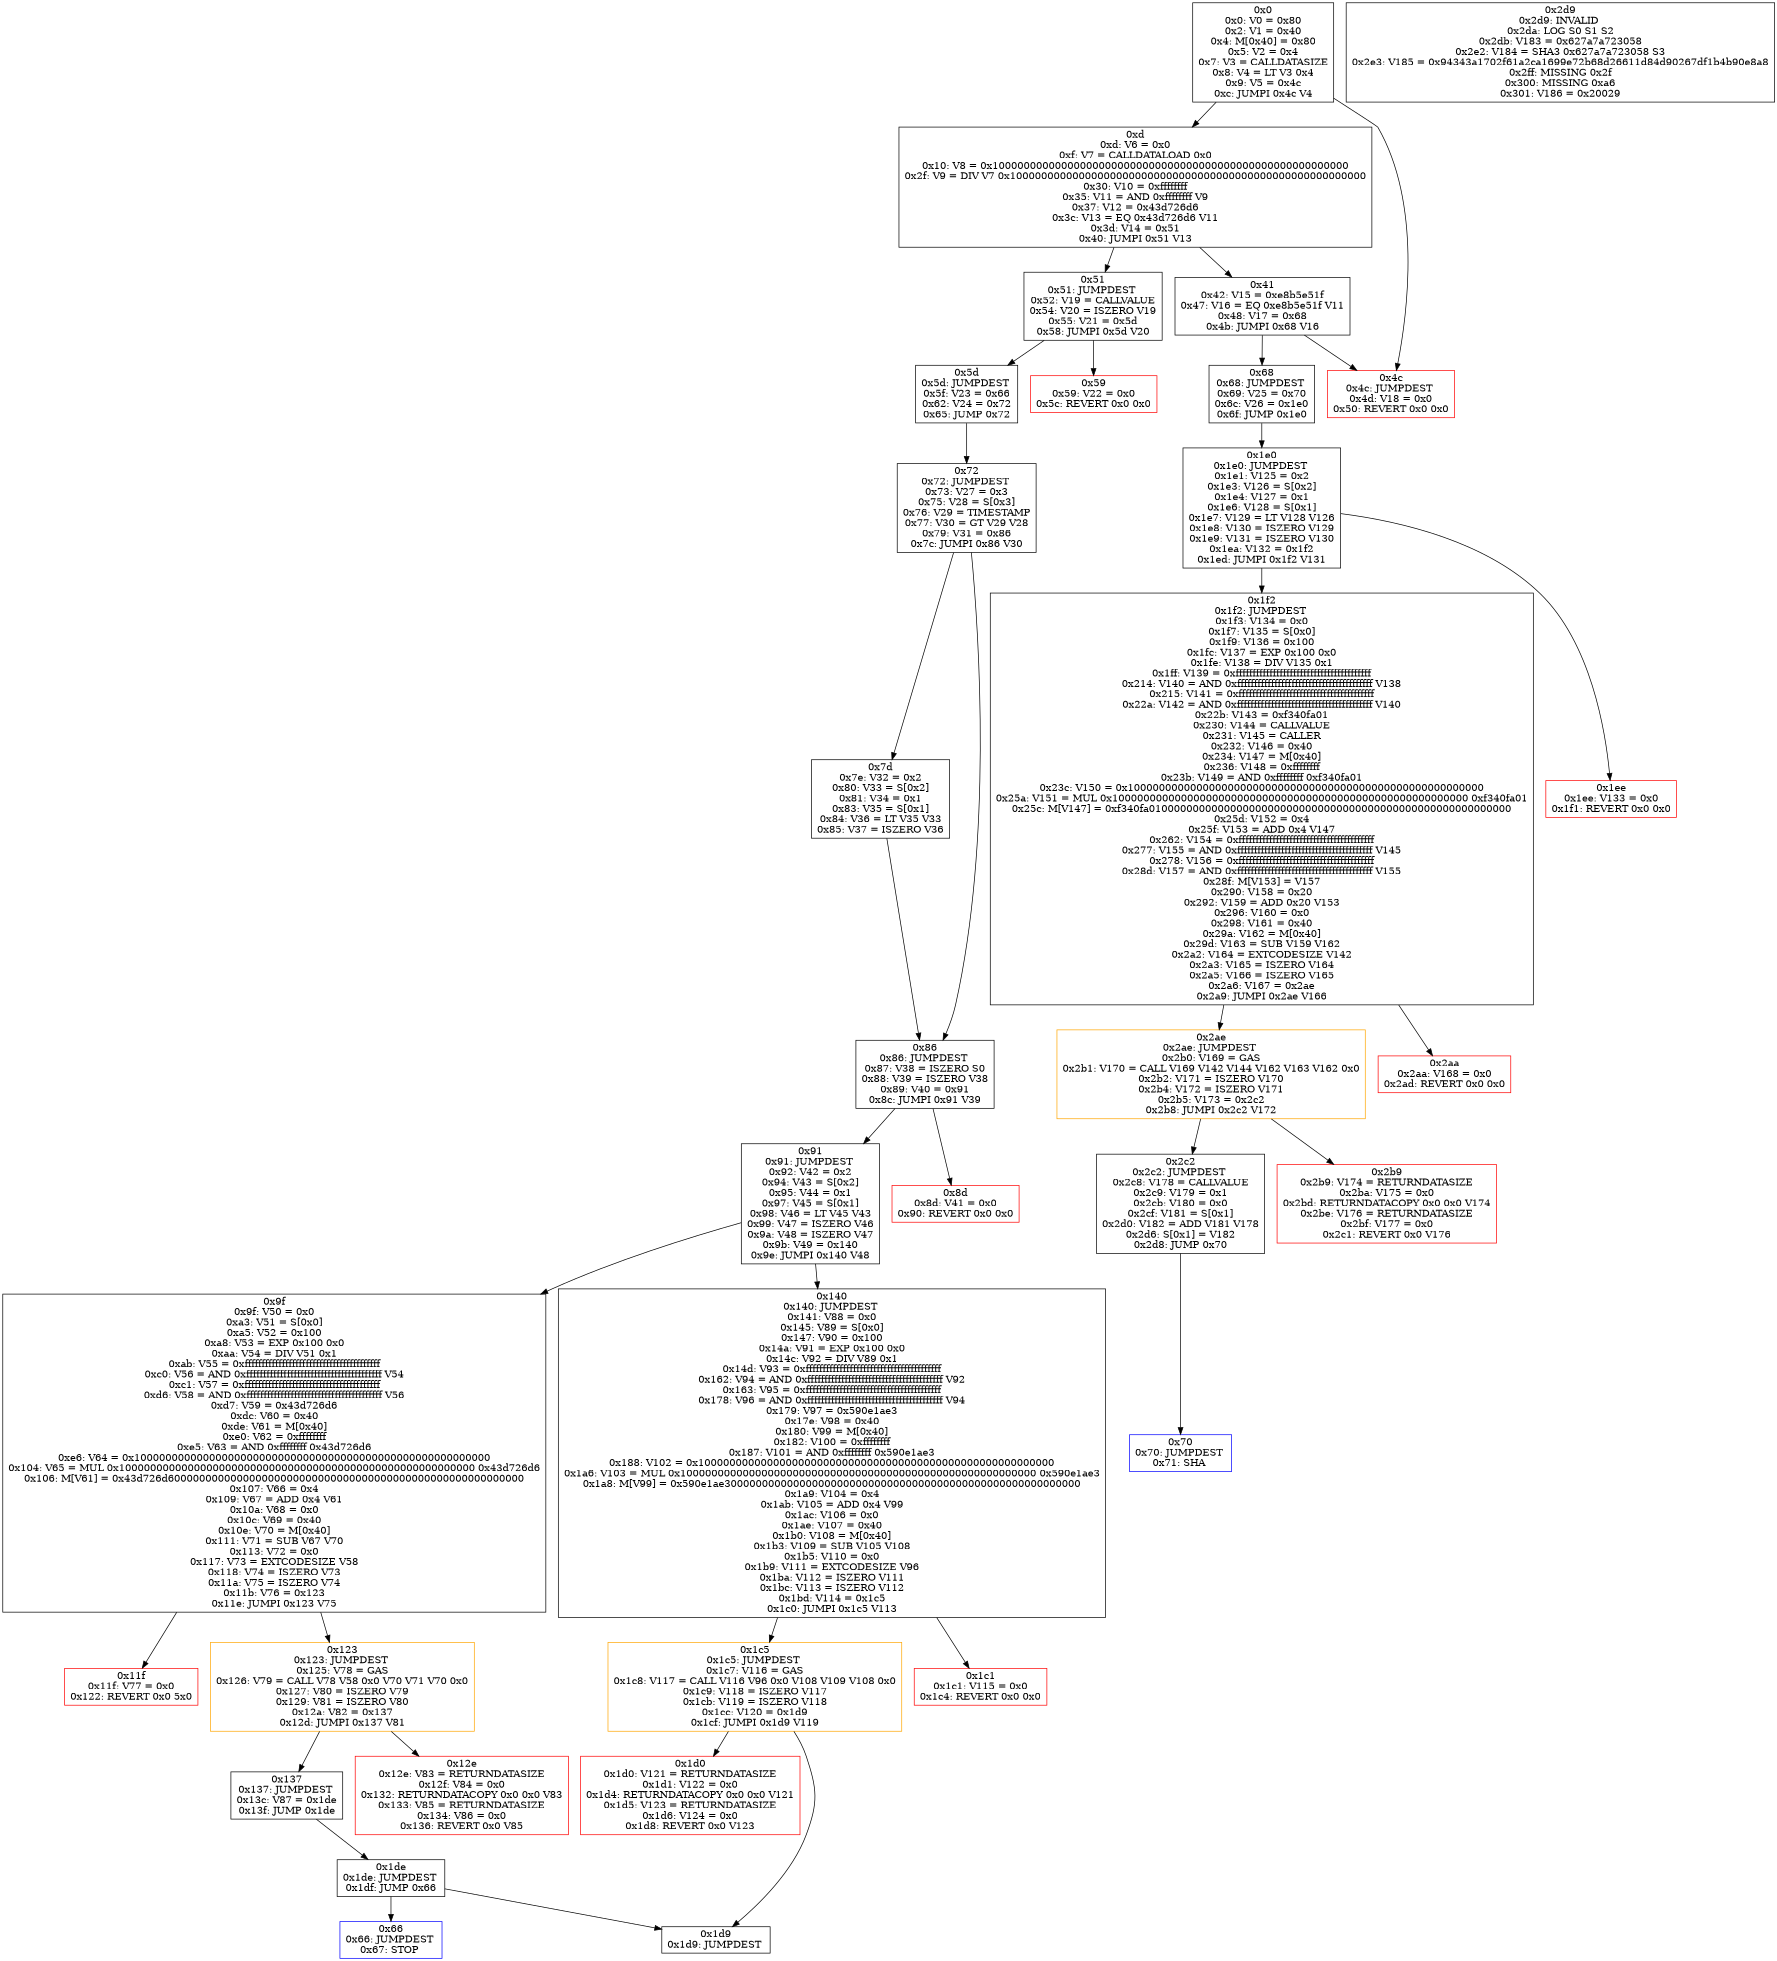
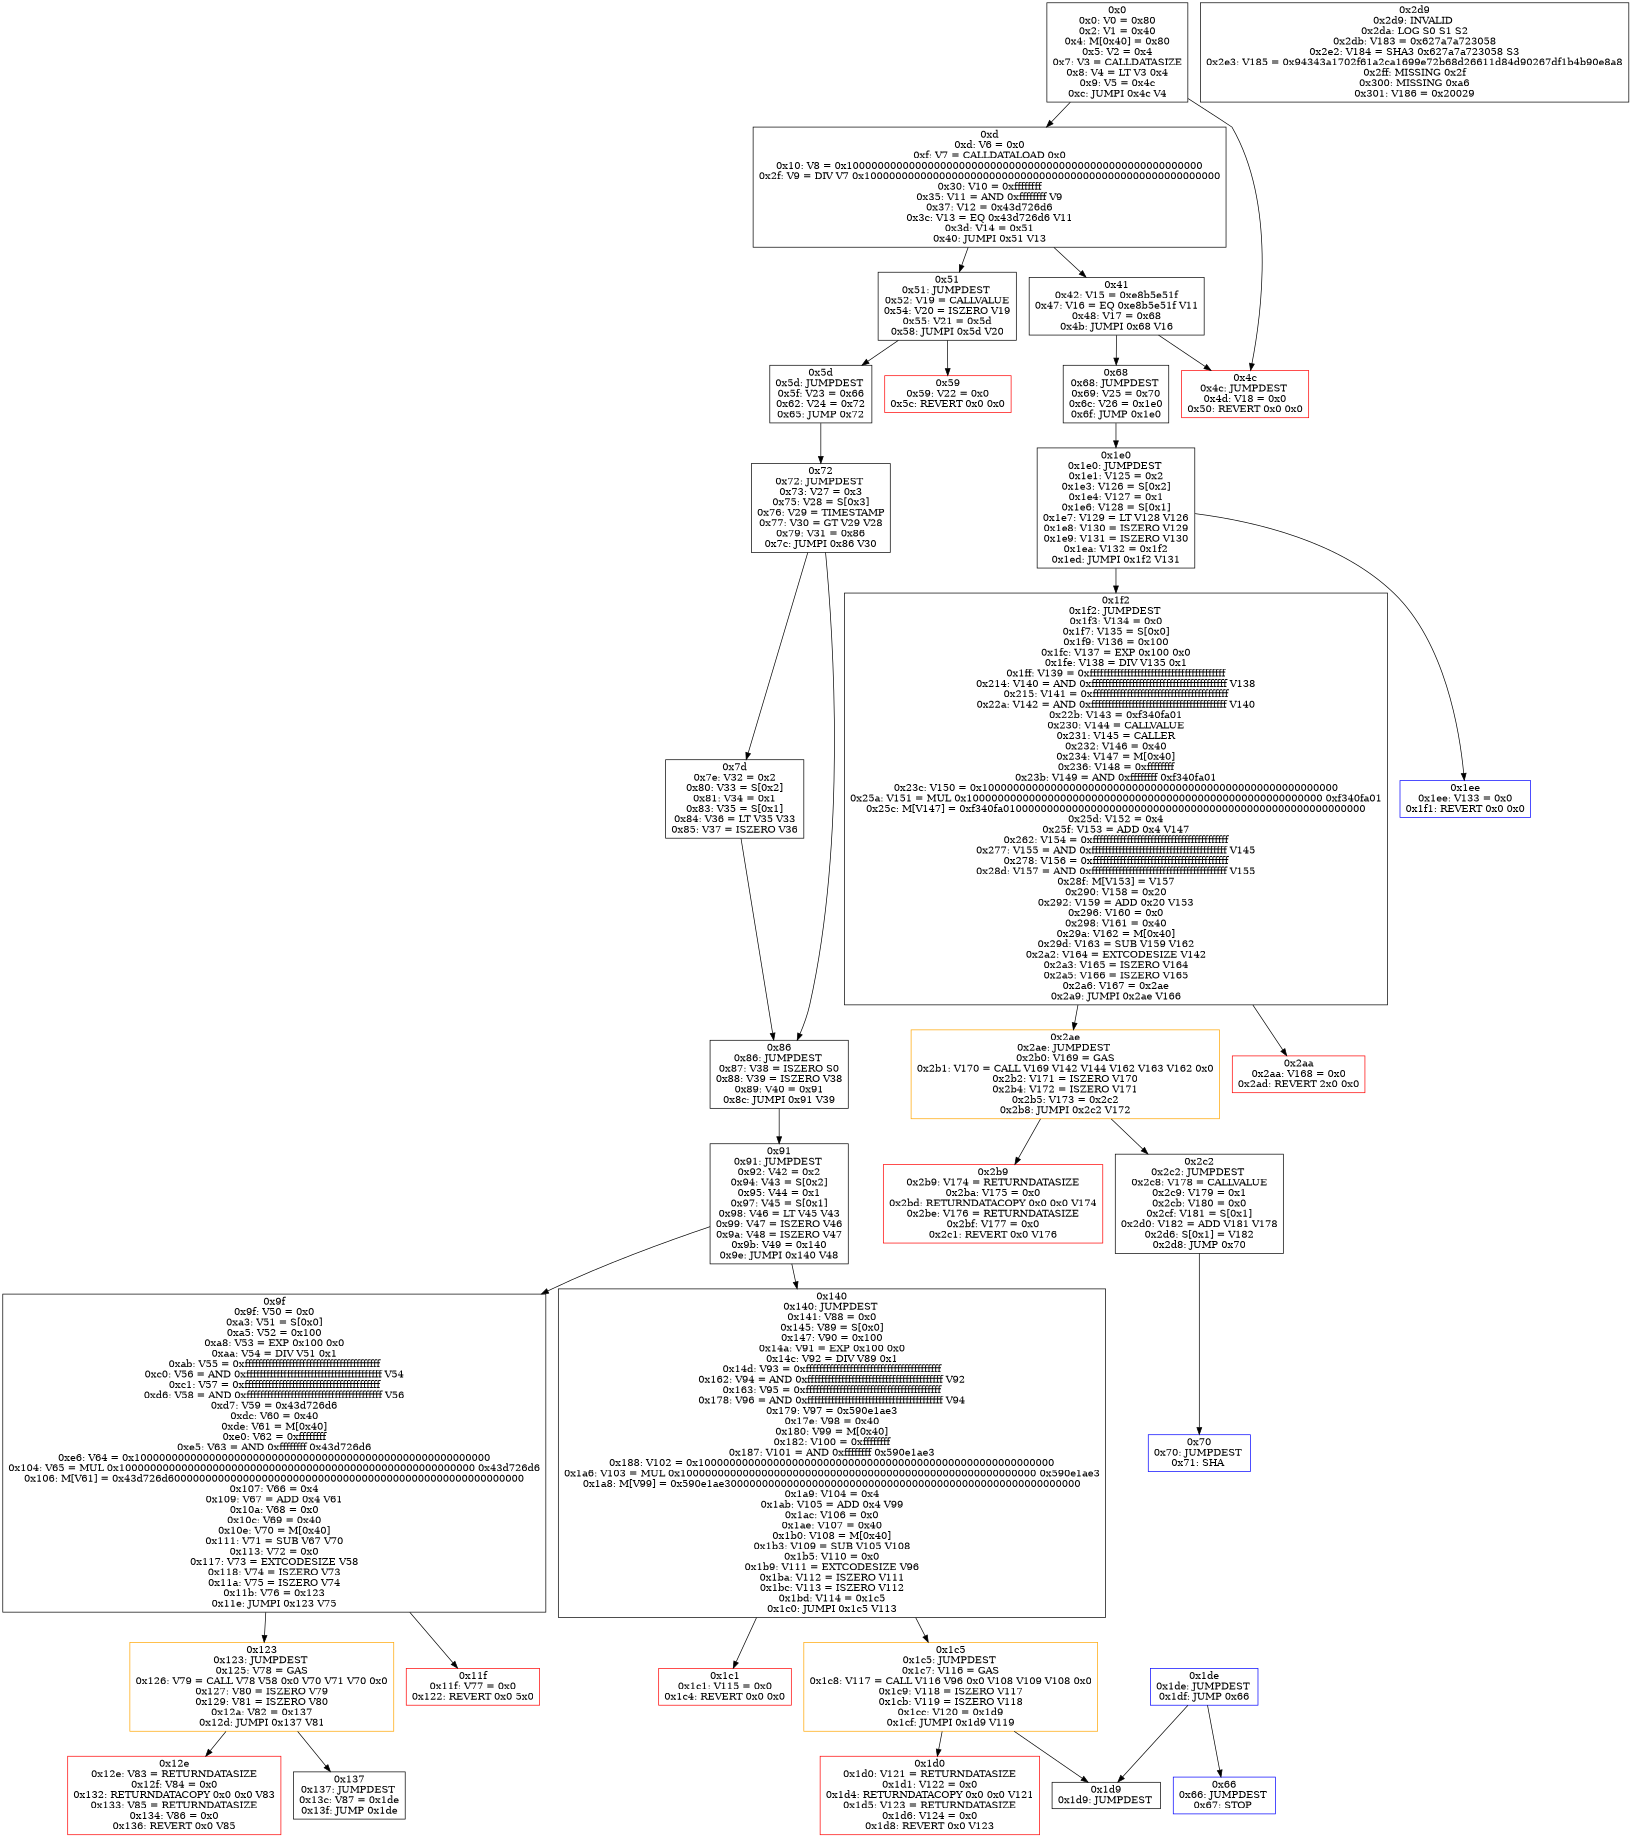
  digraph {
    bgcolor=white
    node [color=black shape=box]
    n1 [label="0x0\n0x0: V0 = 0x80\n0x2: V1 = 0x40\n0x4: M[0x40] = 0x80\n0x5: V2 = 0x4\n0x7: V3 = CALLDATASIZE\n0x8: V4 = LT V3 0x4\n0x9: V5 = 0x4c\n0xc: JUMPI 0x4c V4\n"]
    n2 [label="0xd\n0xd: V6 = 0x0\n0xf: V7 = CALLDATALOAD 0x0\n0x10: V8 = 0x100000000000000000000000000000000000000000000000000000000\n0x2f: V9 = DIV V7 0x100000000000000000000000000000000000000000000000000000000\n0x30: V10 = 0xffffffff\n0x35: V11 = AND 0xffffffff V9\n0x37: V12 = 0x43d726d6\n0x3c: V13 = EQ 0x43d726d6 V11\n0x3d: V14 = 0x51\n0x40: JUMPI 0x51 V13\n"]
    n3 [color=red label="0x4c\n0x4c: JUMPDEST \n0x4d: V18 = 0x0\n0x50: REVERT 0x0 0x0\n"]
    n4 [label="0x41\n0x42: V15 = 0xe8b5e51f\n0x47: V16 = EQ 0xe8b5e51f V11\n0x48: V17 = 0x68\n0x4b: JUMPI 0x68 V16\n"]
    n5 [label="0x51\n0x51: JUMPDEST \n0x52: V19 = CALLVALUE\n0x54: V20 = ISZERO V19\n0x55: V21 = 0x5d\n0x58: JUMPI 0x5d V20\n"]
    n6 [label="0x68\n0x68: JUMPDEST \n0x69: V25 = 0x70\n0x6c: V26 = 0x1e0\n0x6f: JUMP 0x1e0\n"]
    n7 [label="0x5d\n0x5d: JUMPDEST \n0x5f: V23 = 0x66\n0x62: V24 = 0x72\n0x65: JUMP 0x72\n"]
    n8 [color=red label="0x59\n0x59: V22 = 0x0\n0x5c: REVERT 0x0 0x0\n"]
    n9 [label="0x1e0\n0x1e0: JUMPDEST \n0x1e1: V125 = 0x2\n0x1e3: V126 = S[0x2]\n0x1e4: V127 = 0x1\n0x1e6: V128 = S[0x1]\n0x1e7: V129 = LT V128 V126\n0x1e8: V130 = ISZERO V129\n0x1e9: V131 = ISZERO V130\n0x1ea: V132 = 0x1f2\n0x1ed: JUMPI 0x1f2 V131\n"]
    n10 [label="0x72\n0x72: JUMPDEST \n0x73: V27 = 0x3\n0x75: V28 = S[0x3]\n0x76: V29 = TIMESTAMP\n0x77: V30 = GT V29 V28\n0x79: V31 = 0x86\n0x7c: JUMPI 0x86 V30\n"]
    n11 [label="0x1f2\n0x1f2: JUMPDEST \n0x1f3: V134 = 0x0\n0x1f7: V135 = S[0x0]\n0x1f9: V136 = 0x100\n0x1fc: V137 = EXP 0x100 0x0\n0x1fe: V138 = DIV V135 0x1\n0x1ff: V139 = 0xffffffffffffffffffffffffffffffffffffffff\n0x214: V140 = AND 0xffffffffffffffffffffffffffffffffffffffff V138\n0x215: V141 = 0xffffffffffffffffffffffffffffffffffffffff\n0x22a: V142 = AND 0xffffffffffffffffffffffffffffffffffffffff V140\n0x22b: V143 = 0xf340fa01\n0x230: V144 = CALLVALUE\n0x231: V145 = CALLER\n0x232: V146 = 0x40\n0x234: V147 = M[0x40]\n0x236: V148 = 0xffffffff\n0x23b: V149 = AND 0xffffffff 0xf340fa01\n0x23c: V150 = 0x100000000000000000000000000000000000000000000000000000000\n0x25a: V151 = MUL 0x100000000000000000000000000000000000000000000000000000000 0xf340fa01\n0x25c: M[V147] = 0xf340fa0100000000000000000000000000000000000000000000000000000000\n0x25d: V152 = 0x4\n0x25f: V153 = ADD 0x4 V147\n0x262: V154 = 0xffffffffffffffffffffffffffffffffffffffff\n0x277: V155 = AND 0xffffffffffffffffffffffffffffffffffffffff V145\n0x278: V156 = 0xffffffffffffffffffffffffffffffffffffffff\n0x28d: V157 = AND 0xffffffffffffffffffffffffffffffffffffffff V155\n0x28f: M[V153] = V157\n0x290: V158 = 0x20\n0x292: V159 = ADD 0x20 V153\n0x296: V160 = 0x0\n0x298: V161 = 0x40\n0x29a: V162 = M[0x40]\n0x29d: V163 = SUB V159 V162\n0x2a2: V164 = EXTCODESIZE V142\n0x2a3: V165 = ISZERO V164\n0x2a5: V166 = ISZERO V165\n0x2a6: V167 = 0x2ae\n0x2a9: JUMPI 0x2ae V166\n"]
-   n12 [color=red label="0x1ee\n0x1ee: V133 = 0x0\n0x1f1: REVERT 0x0 0x0\n"]
+   n12 [color=blue label="0x1ee\n0x1ee: V133 = 0x0\n0x1f1: REVERT 0x0 0x0\n"]
    n13 [label="0x7d\n0x7e: V32 = 0x2\n0x80: V33 = S[0x2]\n0x81: V34 = 0x1\n0x83: V35 = S[0x1]\n0x84: V36 = LT V35 V33\n0x85: V37 = ISZERO V36\n"]
    n14 [label="0x86\n0x86: JUMPDEST \n0x87: V38 = ISZERO S0\n0x88: V39 = ISZERO V38\n0x89: V40 = 0x91\n0x8c: JUMPI 0x91 V39\n"]
    n15 [label="0x91\n0x91: JUMPDEST \n0x92: V42 = 0x2\n0x94: V43 = S[0x2]\n0x95: V44 = 0x1\n0x97: V45 = S[0x1]\n0x98: V46 = LT V45 V43\n0x99: V47 = ISZERO V46\n0x9a: V48 = ISZERO V47\n0x9b: V49 = 0x140\n0x9e: JUMPI 0x140 V48\n"]
-   n16 [color=red label="0x8d\n0x8d: V41 = 0x0\n0x90: REVERT 0x0 0x0\n"]
    n17 [color=blue label="0x66\n0x66: JUMPDEST \n0x67: STOP \n"]
-   n18 [color=red label="0x2aa\n0x2aa: V168 = 0x0\n0x2ad: REVERT 0x0 0x0\n"]
+   n18 [color=red label="0x2aa\n0x2aa: V168 = 0x0\n0x2ad: REVERT 2x0 0x0\n"]
    n19 [color=orange label="0x2ae\n0x2ae: JUMPDEST \n0x2b0: V169 = GAS\n0x2b1: V170 = CALL V169 V142 V144 V162 V163 V162 0x0\n0x2b2: V171 = ISZERO V170\n0x2b4: V172 = ISZERO V171\n0x2b5: V173 = 0x2c2\n0x2b8: JUMPI 0x2c2 V172\n"]
    n20 [color=blue label="0x70\n0x70: JUMPDEST \n0x71: SHA \n"]
    n21 [label="0x140\n0x140: JUMPDEST \n0x141: V88 = 0x0\n0x145: V89 = S[0x0]\n0x147: V90 = 0x100\n0x14a: V91 = EXP 0x100 0x0\n0x14c: V92 = DIV V89 0x1\n0x14d: V93 = 0xffffffffffffffffffffffffffffffffffffffff\n0x162: V94 = AND 0xffffffffffffffffffffffffffffffffffffffff V92\n0x163: V95 = 0xffffffffffffffffffffffffffffffffffffffff\n0x178: V96 = AND 0xffffffffffffffffffffffffffffffffffffffff V94\n0x179: V97 = 0x590e1ae3\n0x17e: V98 = 0x40\n0x180: V99 = M[0x40]\n0x182: V100 = 0xffffffff\n0x187: V101 = AND 0xffffffff 0x590e1ae3\n0x188: V102 = 0x100000000000000000000000000000000000000000000000000000000\n0x1a6: V103 = MUL 0x100000000000000000000000000000000000000000000000000000000 0x590e1ae3\n0x1a8: M[V99] = 0x590e1ae300000000000000000000000000000000000000000000000000000000\n0x1a9: V104 = 0x4\n0x1ab: V105 = ADD 0x4 V99\n0x1ac: V106 = 0x0\n0x1ae: V107 = 0x40\n0x1b0: V108 = M[0x40]\n0x1b3: V109 = SUB V105 V108\n0x1b5: V110 = 0x0\n0x1b9: V111 = EXTCODESIZE V96\n0x1ba: V112 = ISZERO V111\n0x1bc: V113 = ISZERO V112\n0x1bd: V114 = 0x1c5\n0x1c0: JUMPI 0x1c5 V113\n"]
    n22 [label="0x9f\n0x9f: V50 = 0x0\n0xa3: V51 = S[0x0]\n0xa5: V52 = 0x100\n0xa8: V53 = EXP 0x100 0x0\n0xaa: V54 = DIV V51 0x1\n0xab: V55 = 0xffffffffffffffffffffffffffffffffffffffff\n0xc0: V56 = AND 0xffffffffffffffffffffffffffffffffffffffff V54\n0xc1: V57 = 0xffffffffffffffffffffffffffffffffffffffff\n0xd6: V58 = AND 0xffffffffffffffffffffffffffffffffffffffff V56\n0xd7: V59 = 0x43d726d6\n0xdc: V60 = 0x40\n0xde: V61 = M[0x40]\n0xe0: V62 = 0xffffffff\n0xe5: V63 = AND 0xffffffff 0x43d726d6\n0xe6: V64 = 0x100000000000000000000000000000000000000000000000000000000\n0x104: V65 = MUL 0x100000000000000000000000000000000000000000000000000000000 0x43d726d6\n0x106: M[V61] = 0x43d726d600000000000000000000000000000000000000000000000000000000\n0x107: V66 = 0x4\n0x109: V67 = ADD 0x4 V61\n0x10a: V68 = 0x0\n0x10c: V69 = 0x40\n0x10e: V70 = M[0x40]\n0x111: V71 = SUB V67 V70\n0x113: V72 = 0x0\n0x117: V73 = EXTCODESIZE V58\n0x118: V74 = ISZERO V73\n0x11a: V75 = ISZERO V74\n0x11b: V76 = 0x123\n0x11e: JUMPI 0x123 V75\n"]
    n23 [color=orange label="0x1c5\n0x1c5: JUMPDEST \n0x1c7: V116 = GAS\n0x1c8: V117 = CALL V116 V96 0x0 V108 V109 V108 0x0\n0x1c9: V118 = ISZERO V117\n0x1cb: V119 = ISZERO V118\n0x1cc: V120 = 0x1d9\n0x1cf: JUMPI 0x1d9 V119\n"]
    n24 [color=red label="0x1c1\n0x1c1: V115 = 0x0\n0x1c4: REVERT 0x0 0x0\n"]
    n25 [color=red label="0x11f\n0x11f: V77 = 0x0\n0x122: REVERT 0x0 5x0\n"]
    n26 [color=orange label="0x123\n0x123: JUMPDEST \n0x125: V78 = GAS\n0x126: V79 = CALL V78 V58 0x0 V70 V71 V70 0x0\n0x127: V80 = ISZERO V79\n0x129: V81 = ISZERO V80\n0x12a: V82 = 0x137\n0x12d: JUMPI 0x137 V81\n"]
    n27 [color=red label="0x1d0\n0x1d0: V121 = RETURNDATASIZE\n0x1d1: V122 = 0x0\n0x1d4: RETURNDATACOPY 0x0 0x0 V121\n0x1d5: V123 = RETURNDATASIZE\n0x1d6: V124 = 0x0\n0x1d8: REVERT 0x0 V123\n"]
    n28 [label="0x1d9\n0x1d9: JUMPDEST \n"]
    n29 [label="0x137\n0x137: JUMPDEST \n0x13c: V87 = 0x1de\n0x13f: JUMP 0x1de\n"]
    n30 [color=red label="0x12e\n0x12e: V83 = RETURNDATASIZE\n0x12f: V84 = 0x0\n0x132: RETURNDATACOPY 0x0 0x0 V83\n0x133: V85 = RETURNDATASIZE\n0x134: V86 = 0x0\n0x136: REVERT 0x0 V85\n"]
-   n31 [label="0x1de\n0x1de: JUMPDEST \n0x1df: JUMP 0x66\n"]
+   n31 [color=blue label="0x1de\n0x1de: JUMPDEST \n0x1df: JUMP 0x66\n"]
    n32 [label="0x2c2\n0x2c2: JUMPDEST \n0x2c8: V178 = CALLVALUE\n0x2c9: V179 = 0x1\n0x2cb: V180 = 0x0\n0x2cf: V181 = S[0x1]\n0x2d0: V182 = ADD V181 V178\n0x2d6: S[0x1] = V182\n0x2d8: JUMP 0x70\n"]
    n33 [color=red label="0x2b9\n0x2b9: V174 = RETURNDATASIZE\n0x2ba: V175 = 0x0\n0x2bd: RETURNDATACOPY 0x0 0x0 V174\n0x2be: V176 = RETURNDATASIZE\n0x2bf: V177 = 0x0\n0x2c1: REVERT 0x0 V176\n"]
    n34 [label="0x2d9\n0x2d9: INVALID \n0x2da: LOG S0 S1 S2\n0x2db: V183 = 0x627a7a723058\n0x2e2: V184 = SHA3 0x627a7a723058 S3\n0x2e3: V185 = 0x94343a1702f61a2ca1699e72b68d26611d84d90267df1b4b90e8a8\n0x2ff: MISSING 0x2f\n0x300: MISSING 0xa6\n0x301: V186 = 0x20029\n"]
    n1 -> n2
    n1 -> n3
    n2 -> n4
    n2 -> n5
    n4 -> n3
    n4 -> n6
    n5 -> n7
    n5 -> n8
    n6 -> n9
    n7 -> n10
    n9 -> n11
    n9 -> n12
    n10 -> n13
    n10 -> n14
    n11 -> n18
    n11 -> n19
    n13 -> n14
    n14 -> n15
-   n14 -> n16
    n15 -> n21
    n15 -> n22
    n19 -> n32
    n19 -> n33
    n21 -> n23
    n21 -> n24
    n22 -> n25
    n22 -> n26
    n23 -> n27
    n23 -> n28
    n26 -> n29
    n26 -> n30
-   n29 -> n31
    n31 -> n17
    n31 -> n28
    n32 -> n20
  }
